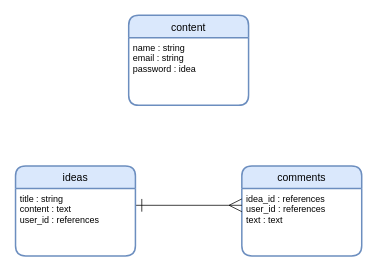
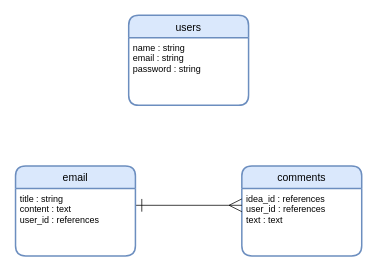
  <mxCell id="0" />
  <mxCell id="1" parent="0" />
  <mxCell id="2" value="comments" style="swimlane;childLayout=stackLayout;horizontal=1;startSize=30;horizontalStack=0;rounded=1;fontSize=14;fontStyle=0;strokeWidth=2;resizeParent=0;resizeLast=1;shadow=0;dashed=0;align=center;labelBackgroundColor=none;fillColor=#dae8fc;strokeColor=#6c8ebf;fontColor=#000000;" vertex="1" parent="1"><mxGeometry x="322" y="221" width="160" height="120" as="geometry" /></mxCell>
  <mxCell id="3" value="idea_id : references&#10;user_id : references &#10;text : text" style="align=left;strokeColor=none;fillColor=none;spacingLeft=4;fontSize=12;verticalAlign=top;resizable=0;rotatable=0;part=1;fontColor=#000000;" vertex="1" parent="2"><mxGeometry y="30" width="160" height="90" as="geometry" /></mxCell>
  <mxCell id="4" style="edgeStyle=orthogonalEdgeStyle;rounded=0;orthogonalLoop=1;jettySize=auto;html=1;exitX=1;exitY=0.25;exitDx=0;exitDy=0;entryX=0;entryY=0.25;entryDx=0;entryDy=0;startSize=15;endArrow=ERmany;endFill=0;endSize=15;strokeWidth=1;strokeColor=#000000;startArrow=ERone;startFill=0;" edge="1" parent="1" source="8" target="3"><mxGeometry relative="1" as="geometry" /></mxCell>
- <mxCell id="5" value="content" style="swimlane;childLayout=stackLayout;horizontal=1;startSize=30;horizontalStack=0;rounded=1;fontSize=14;fontStyle=0;strokeWidth=2;resizeParent=0;resizeLast=1;shadow=0;dashed=0;align=center;strokeColor=#6c8ebf;fillColor=#dae8fc;fontColor=#000000;" vertex="1" parent="1"><mxGeometry x="171" y="20" width="160" height="120" as="geometry" /></mxCell>
- <mxCell id="6" value="name : string&#10;email : string&#10;password : idea" style="align=left;strokeColor=none;fillColor=none;spacingLeft=4;fontSize=12;verticalAlign=top;resizable=0;rotatable=0;part=1;fontColor=#000000;" vertex="1" parent="5"><mxGeometry y="30" width="160" height="90" as="geometry" /></mxCell>
- <mxCell id="7" value="ideas" style="swimlane;childLayout=stackLayout;horizontal=1;startSize=30;horizontalStack=0;rounded=1;fontSize=14;fontStyle=0;strokeWidth=2;resizeParent=0;resizeLast=1;shadow=0;dashed=0;align=center;fillColor=#dae8fc;strokeColor=#6c8ebf;fontColor=#000000;" vertex="1" parent="1"><mxGeometry x="20" y="221" width="160" height="120" as="geometry" /></mxCell>
+ <mxCell id="5" value="users" style="swimlane;childLayout=stackLayout;horizontal=1;startSize=30;horizontalStack=0;rounded=1;fontSize=14;fontStyle=0;strokeWidth=2;resizeParent=0;resizeLast=1;shadow=0;dashed=0;align=center;strokeColor=#6c8ebf;fillColor=#dae8fc;fontColor=#000000;" vertex="1" parent="1"><mxGeometry x="171" y="20" width="160" height="120" as="geometry" /></mxCell>
+ <mxCell id="6" value="name : string&#10;email : string&#10;password : string" style="align=left;strokeColor=none;fillColor=none;spacingLeft=4;fontSize=12;verticalAlign=top;resizable=0;rotatable=0;part=1;fontColor=#000000;" vertex="1" parent="5"><mxGeometry y="30" width="160" height="90" as="geometry" /></mxCell>
+ <mxCell id="7" value="email" style="swimlane;childLayout=stackLayout;horizontal=1;startSize=30;horizontalStack=0;rounded=1;fontSize=14;fontStyle=0;strokeWidth=2;resizeParent=0;resizeLast=1;shadow=0;dashed=0;align=center;fillColor=#dae8fc;strokeColor=#6c8ebf;fontColor=#000000;" vertex="1" parent="1"><mxGeometry x="20" y="221" width="160" height="120" as="geometry" /></mxCell>
  <mxCell id="8" value="title : string&#10;content : text &#10;user_id : references" style="align=left;strokeColor=none;fillColor=none;spacingLeft=4;fontSize=12;verticalAlign=top;resizable=0;rotatable=0;part=1;fontColor=#000000;" vertex="1" parent="7"><mxGeometry y="30" width="160" height="90" as="geometry" /></mxCell>
